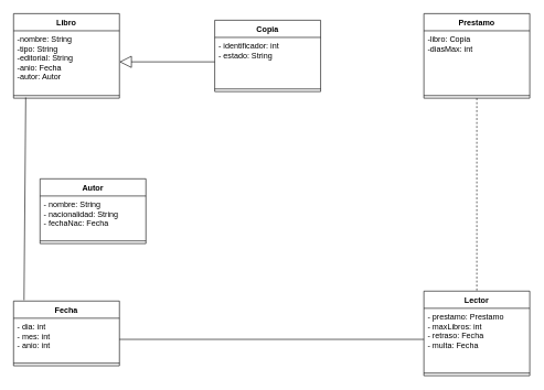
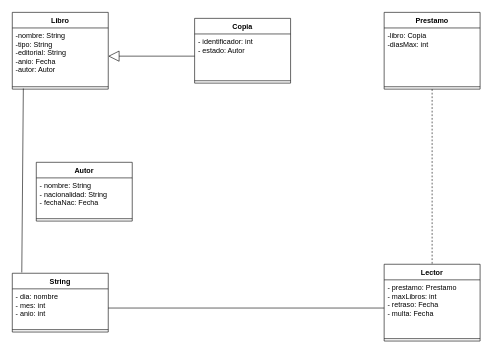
  <mxCell id="0" />
  <mxCell id="1" parent="0" />
  <mxCell id="2" value="Libro" style="swimlane;fontStyle=1;align=center;verticalAlign=top;childLayout=stackLayout;horizontal=1;startSize=26;horizontalStack=0;resizeParent=1;resizeParentMax=0;resizeLast=0;collapsible=1;marginBottom=0;" vertex="1" parent="1"><mxGeometry x="20" y="20" width="160" height="128" as="geometry" /></mxCell>
  <mxCell id="3" value="-nombre: String&#10;-tipo: String&#10;-editorial: String&#10;-anio: Fecha&#10;-autor: Autor&#10;" style="text;strokeColor=none;fillColor=none;align=left;verticalAlign=top;spacingLeft=4;spacingRight=4;overflow=hidden;rotatable=0;points=[[0,0.5],[1,0.5]];portConstraint=eastwest;" vertex="1" parent="2"><mxGeometry y="26" width="160" height="94" as="geometry" /></mxCell>
  <mxCell id="4" value="" style="line;strokeWidth=1;fillColor=none;align=left;verticalAlign=middle;spacingTop=-1;spacingLeft=3;spacingRight=3;rotatable=0;labelPosition=right;points=[];portConstraint=eastwest;" vertex="1" parent="2"><mxGeometry y="120" width="160" height="8" as="geometry" /></mxCell>
  <mxCell id="5" value="Copia" style="swimlane;fontStyle=1;align=center;verticalAlign=top;childLayout=stackLayout;horizontal=1;startSize=26;horizontalStack=0;resizeParent=1;resizeParentMax=0;resizeLast=0;collapsible=1;marginBottom=0;" vertex="1" parent="1"><mxGeometry x="324" y="30" width="160" height="108" as="geometry" /></mxCell>
- <mxCell id="6" value="- identificador: int&#10;- estado: String&#10;" style="text;strokeColor=none;fillColor=none;align=left;verticalAlign=top;spacingLeft=4;spacingRight=4;overflow=hidden;rotatable=0;points=[[0,0.5],[1,0.5]];portConstraint=eastwest;" vertex="1" parent="5"><mxGeometry y="26" width="160" height="74" as="geometry" /></mxCell>
+ <mxCell id="6" value="- identificador: int&#10;- estado: Autor&#10;" style="text;strokeColor=none;fillColor=none;align=left;verticalAlign=top;spacingLeft=4;spacingRight=4;overflow=hidden;rotatable=0;points=[[0,0.5],[1,0.5]];portConstraint=eastwest;" vertex="1" parent="5"><mxGeometry y="26" width="160" height="74" as="geometry" /></mxCell>
  <mxCell id="7" value="" style="line;strokeWidth=1;fillColor=none;align=left;verticalAlign=middle;spacingTop=-1;spacingLeft=3;spacingRight=3;rotatable=0;labelPosition=right;points=[];portConstraint=eastwest;" vertex="1" parent="5"><mxGeometry y="100" width="160" height="8" as="geometry" /></mxCell>
- <mxCell id="8" value="Fecha" style="swimlane;fontStyle=1;align=center;verticalAlign=top;childLayout=stackLayout;horizontal=1;startSize=26;horizontalStack=0;resizeParent=1;resizeParentMax=0;resizeLast=0;collapsible=1;marginBottom=0;" vertex="1" parent="1"><mxGeometry x="20" y="455" width="160" height="98" as="geometry" /></mxCell>
- <mxCell id="9" value="- dia: int&#10;- mes: int&#10;- anio: int&#10;" style="text;strokeColor=none;fillColor=none;align=left;verticalAlign=top;spacingLeft=4;spacingRight=4;overflow=hidden;rotatable=0;points=[[0,0.5],[1,0.5]];portConstraint=eastwest;" vertex="1" parent="8"><mxGeometry y="26" width="160" height="64" as="geometry" /></mxCell>
+ <mxCell id="8" value="String" style="swimlane;fontStyle=1;align=center;verticalAlign=top;childLayout=stackLayout;horizontal=1;startSize=26;horizontalStack=0;resizeParent=1;resizeParentMax=0;resizeLast=0;collapsible=1;marginBottom=0;" vertex="1" parent="1"><mxGeometry x="20" y="455" width="160" height="98" as="geometry" /></mxCell>
+ <mxCell id="9" value="- dia: nombre&#10;- mes: int&#10;- anio: int&#10;" style="text;strokeColor=none;fillColor=none;align=left;verticalAlign=top;spacingLeft=4;spacingRight=4;overflow=hidden;rotatable=0;points=[[0,0.5],[1,0.5]];portConstraint=eastwest;" vertex="1" parent="8"><mxGeometry y="26" width="160" height="64" as="geometry" /></mxCell>
  <mxCell id="10" value="" style="line;strokeWidth=1;fillColor=none;align=left;verticalAlign=middle;spacingTop=-1;spacingLeft=3;spacingRight=3;rotatable=0;labelPosition=right;points=[];portConstraint=eastwest;" vertex="1" parent="8"><mxGeometry y="90" width="160" height="8" as="geometry" /></mxCell>
  <mxCell id="11" value="Autor" style="swimlane;fontStyle=1;align=center;verticalAlign=top;childLayout=stackLayout;horizontal=1;startSize=26;horizontalStack=0;resizeParent=1;resizeParentMax=0;resizeLast=0;collapsible=1;marginBottom=0;" vertex="1" parent="1"><mxGeometry x="60" y="270" width="160" height="98" as="geometry" /></mxCell>
  <mxCell id="12" value="- nombre: String&#10;- nacionalidad: String&#10;- fechaNac: Fecha&#10;" style="text;strokeColor=none;fillColor=none;align=left;verticalAlign=top;spacingLeft=4;spacingRight=4;overflow=hidden;rotatable=0;points=[[0,0.5],[1,0.5]];portConstraint=eastwest;" vertex="1" parent="11"><mxGeometry y="26" width="160" height="64" as="geometry" /></mxCell>
  <mxCell id="13" value="" style="line;strokeWidth=1;fillColor=none;align=left;verticalAlign=middle;spacingTop=-1;spacingLeft=3;spacingRight=3;rotatable=0;labelPosition=right;points=[];portConstraint=eastwest;" vertex="1" parent="11"><mxGeometry y="90" width="160" height="8" as="geometry" /></mxCell>
  <mxCell id="14" value="Prestamo" style="swimlane;fontStyle=1;align=center;verticalAlign=top;childLayout=stackLayout;horizontal=1;startSize=26;horizontalStack=0;resizeParent=1;resizeParentMax=0;resizeLast=0;collapsible=1;marginBottom=0;" vertex="1" parent="1"><mxGeometry x="640" y="20" width="160" height="128" as="geometry" /></mxCell>
  <mxCell id="15" value="-libro: Copia&#10;-diasMax: int&#10;" style="text;strokeColor=none;fillColor=none;align=left;verticalAlign=top;spacingLeft=4;spacingRight=4;overflow=hidden;rotatable=0;points=[[0,0.5],[1,0.5]];portConstraint=eastwest;" vertex="1" parent="14"><mxGeometry y="26" width="160" height="94" as="geometry" /></mxCell>
  <mxCell id="16" value="" style="line;strokeWidth=1;fillColor=none;align=left;verticalAlign=middle;spacingTop=-1;spacingLeft=3;spacingRight=3;rotatable=0;labelPosition=right;points=[];portConstraint=eastwest;" vertex="1" parent="14"><mxGeometry y="120" width="160" height="8" as="geometry" /></mxCell>
  <mxCell id="17" value="" style="endArrow=block;endSize=16;endFill=0;html=1;rounded=0;exitX=0;exitY=0.5;exitDx=0;exitDy=0;entryX=1;entryY=0.5;entryDx=0;entryDy=0;" edge="1" parent="1" source="6" target="3"><mxGeometry x="-0.483" y="-21" width="160" relative="1" as="geometry"><mxPoint x="520" y="250" as="sourcePoint" /><mxPoint x="680" y="250" as="targetPoint" /><mxPoint as="offset" /></mxGeometry></mxCell>
  <mxCell id="18" value="" style="endArrow=none;endFill=0;endSize=24;html=1;rounded=0;exitX=1;exitY=0.5;exitDx=0;exitDy=0;entryX=0;entryY=0.5;entryDx=0;entryDy=0;" edge="1" parent="1" source="9" target="20"><mxGeometry width="160" relative="1" as="geometry"><mxPoint x="650" y="283" as="sourcePoint" /><mxPoint x="470" y="420" as="targetPoint" /></mxGeometry></mxCell>
  <mxCell id="19" value="Lector" style="swimlane;fontStyle=1;align=center;verticalAlign=top;childLayout=stackLayout;horizontal=1;startSize=26;horizontalStack=0;resizeParent=1;resizeParentMax=0;resizeLast=0;collapsible=1;marginBottom=0;" vertex="1" parent="1"><mxGeometry x="640" y="440" width="160" height="128" as="geometry" /></mxCell>
  <mxCell id="20" value="- prestamo: Prestamo&#10;- maxLibros: int&#10;- retraso: Fecha&#10;- multa: Fecha&#10;&#10;" style="text;strokeColor=none;fillColor=none;align=left;verticalAlign=top;spacingLeft=4;spacingRight=4;overflow=hidden;rotatable=0;points=[[0,0.5],[1,0.5]];portConstraint=eastwest;" vertex="1" parent="19"><mxGeometry y="26" width="160" height="94" as="geometry" /></mxCell>
  <mxCell id="21" value="" style="line;strokeWidth=1;fillColor=none;align=left;verticalAlign=middle;spacingTop=-1;spacingLeft=3;spacingRight=3;rotatable=0;labelPosition=right;points=[];portConstraint=eastwest;" vertex="1" parent="19"><mxGeometry y="120" width="160" height="8" as="geometry" /></mxCell>
  <mxCell id="22" value="" style="endArrow=none;endFill=0;endSize=24;html=1;rounded=0;exitX=0.5;exitY=1;exitDx=0;exitDy=0;entryX=0.5;entryY=0;entryDx=0;entryDy=0;dashed=1;" edge="1" parent="1" source="14" target="19"><mxGeometry width="160" relative="1" as="geometry"><mxPoint x="650" y="283" as="sourcePoint" /><mxPoint x="590" y="290" as="targetPoint" /></mxGeometry></mxCell>
  <mxCell id="23" value="" style="endArrow=none;endFill=0;endSize=24;html=1;rounded=0;exitX=0.099;exitY=-0.014;exitDx=0;exitDy=0;exitPerimeter=0;entryX=0.115;entryY=0.875;entryDx=0;entryDy=0;entryPerimeter=0;" edge="1" parent="1" source="8" target="4"><mxGeometry width="160" relative="1" as="geometry"><mxPoint x="190" y="523" as="sourcePoint" /><mxPoint x="36" y="150" as="targetPoint" /></mxGeometry></mxCell>
